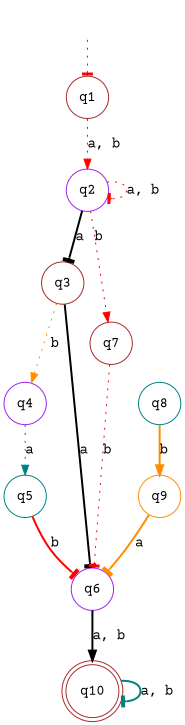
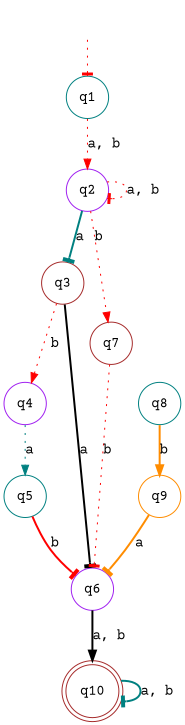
  digraph {
    fontname="Courier Prime"
    rankdir=TB
    node [color=brown fontname="Courier Prime" shape=circle]
    edge [arrowhead=tee color=red fontname="Courier Prime" style=bold]
    q10 [shape=doublecircle]
    "" [color=teal shape=none]
-   q1
+   q1 [color=teal]
    q2 [color=purple]
    q3
    q7
    q4 [color=purple]
    q6 [color=purple]
    q5 [color=teal]
    q8 [color=teal]
    q9 [color=darkorange]
    q10 -> q10 [color=teal label="a, b"]
    "" -> q1 [style=dotted]
    q1 -> q2 [arrowhead=normal label="a, b" style=dotted]
    q2 -> q2 [label="a, b" style=dotted]
-   q2 -> q3 [color=black label=a]
+   q2 -> q3 [color=teal label=a]
    q2 -> q7 [arrowhead=normal label=b style=dotted]
-   q3 -> q4 [arrowhead=normal color=darkorange label=b style=dotted]
+   q3 -> q4 [arrowhead=normal label=b style=dotted]
    q3 -> q6 [color=black label=a]
    q7 -> q6 [label=b style=dotted]
    q4 -> q5 [arrowhead=normal color=teal label=a style=dotted]
    q6 -> q10 [arrowhead=normal color=black label="a, b"]
    q5 -> q6 [label=b]
    q8 -> q9 [arrowhead=normal color=darkorange label=b]
    q9 -> q6 [color=darkorange label=a]
  }
